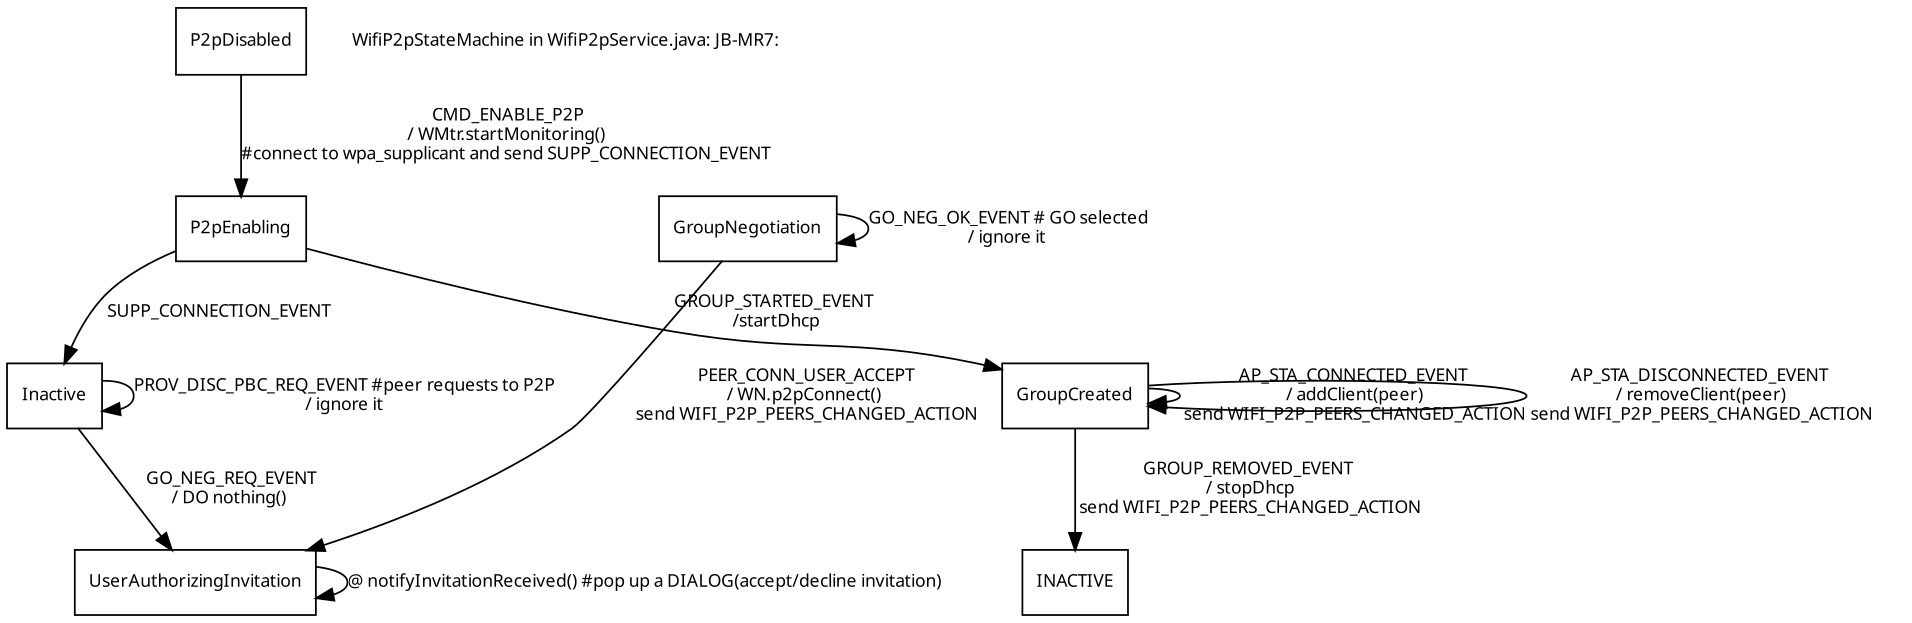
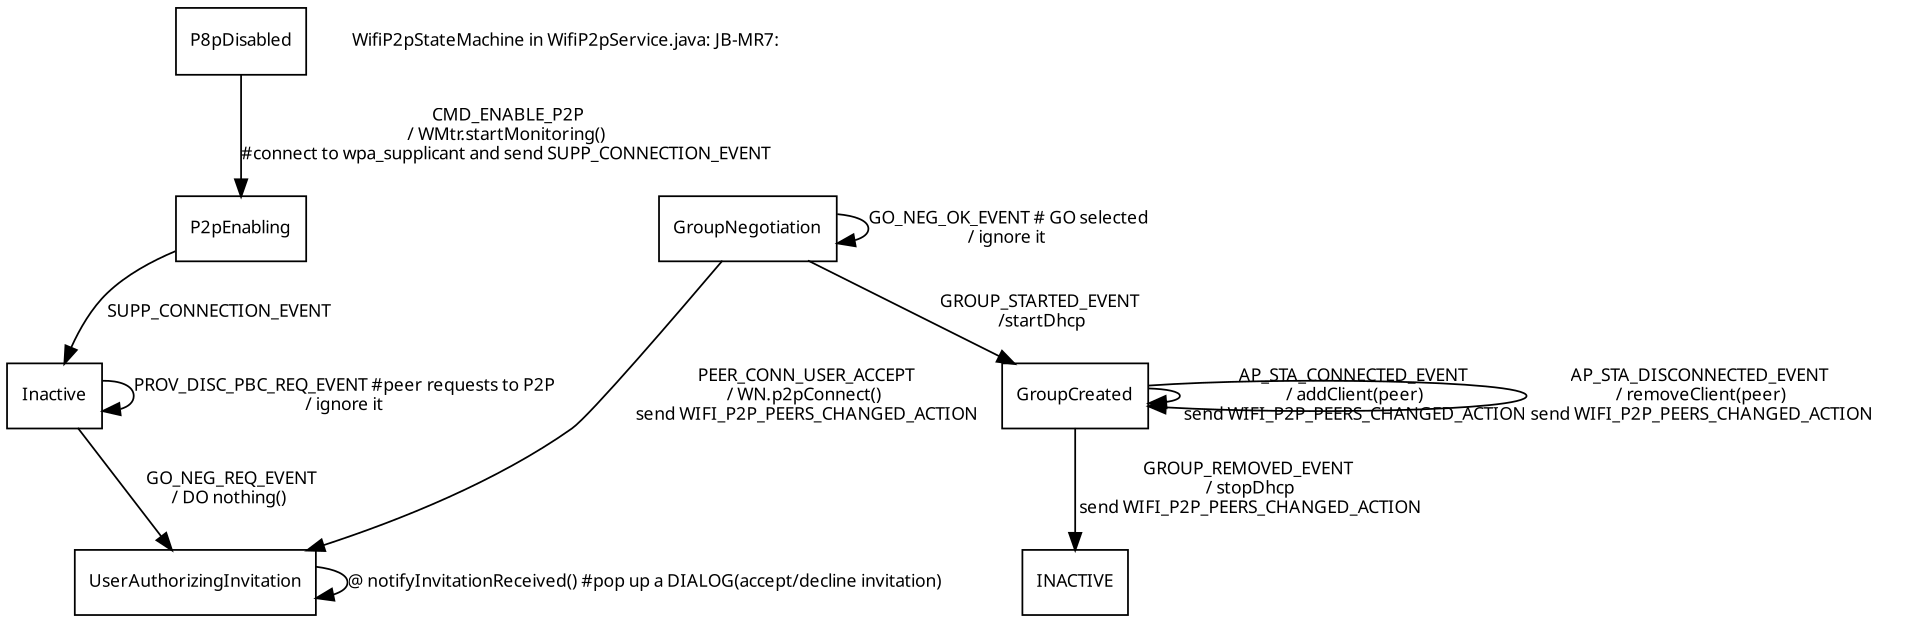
  digraph {
    fontname="Microsoft YaHei"
    fontsize=15
    node [fontname="Microsoft YaHei" fontsize=10 shape=record]
    edge [fontname="Microsoft YaHei" fontsize=10]
-   P2pDisabled
+   P2pDisabled [label=P8pDisabled]
    P2pEnabling
    Inactive
    UserAuthorizingInvitation
    GroupNegotiation
    GroupCreated
    INACTIVE
    n8 [label="WifiP2pStateMachine in WifiP2pService.java: JB-MR7:" shape=plaintext]
    P2pDisabled -> P2pEnabling [label="CMD_ENABLE_P2P\n/ WMtr.startMonitoring() \n#connect to wpa_supplicant and send SUPP_CONNECTION_EVENT "]
    P2pEnabling -> Inactive [label="SUPP_CONNECTION_EVENT "]
    Inactive -> Inactive [label="PROV_DISC_PBC_REQ_EVENT #peer requests to P2P\n/ ignore it"]
    Inactive -> UserAuthorizingInvitation [label="GO_NEG_REQ_EVENT\n/ DO nothing() "]
    UserAuthorizingInvitation -> UserAuthorizingInvitation [label="@ notifyInvitationReceived() #pop up a DIALOG(accept/decline invitation)"]
    GroupNegotiation -> UserAuthorizingInvitation [label="PEER_CONN_USER_ACCEPT\n/ WN.p2pConnect() \n send WIFI_P2P_PEERS_CHANGED_ACTION "]
    GroupNegotiation -> GroupNegotiation [label="GO_NEG_OK_EVENT # GO selected\n/ ignore it "]
-   P2pEnabling -> GroupCreated [label="GROUP_STARTED_EVENT\n /startDhcp"]
+   GroupNegotiation -> GroupCreated [label="GROUP_STARTED_EVENT\n /startDhcp"]
    GroupCreated -> GroupCreated [label="AP_STA_CONNECTED_EVENT\n / addClient(peer)\n send WIFI_P2P_PEERS_CHANGED_ACTION"]
    GroupCreated -> GroupCreated [label="AP_STA_DISCONNECTED_EVENT\n / removeClient(peer)\n send WIFI_P2P_PEERS_CHANGED_ACTION"]
    GroupCreated -> INACTIVE [label="GROUP_REMOVED_EVENT\n / stopDhcp\n send WIFI_P2P_PEERS_CHANGED_ACTION"]
  }
